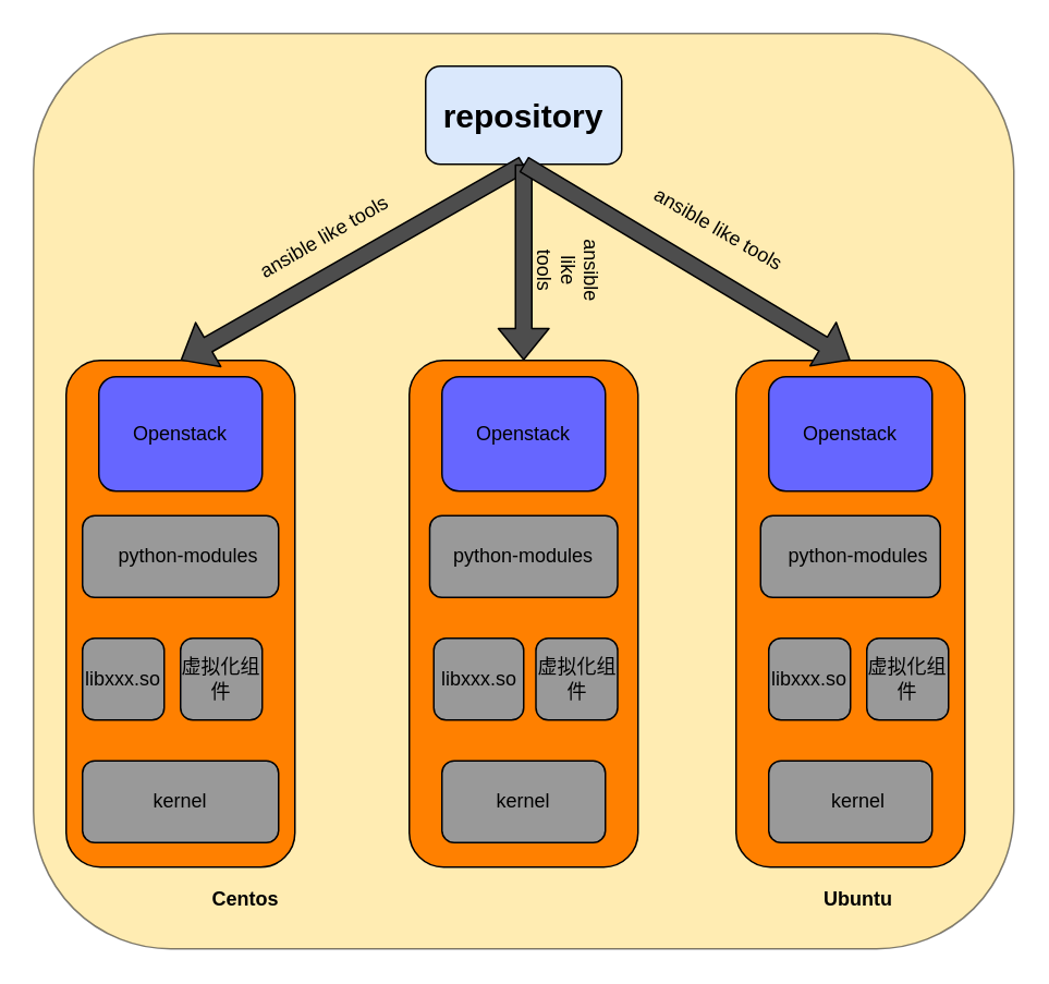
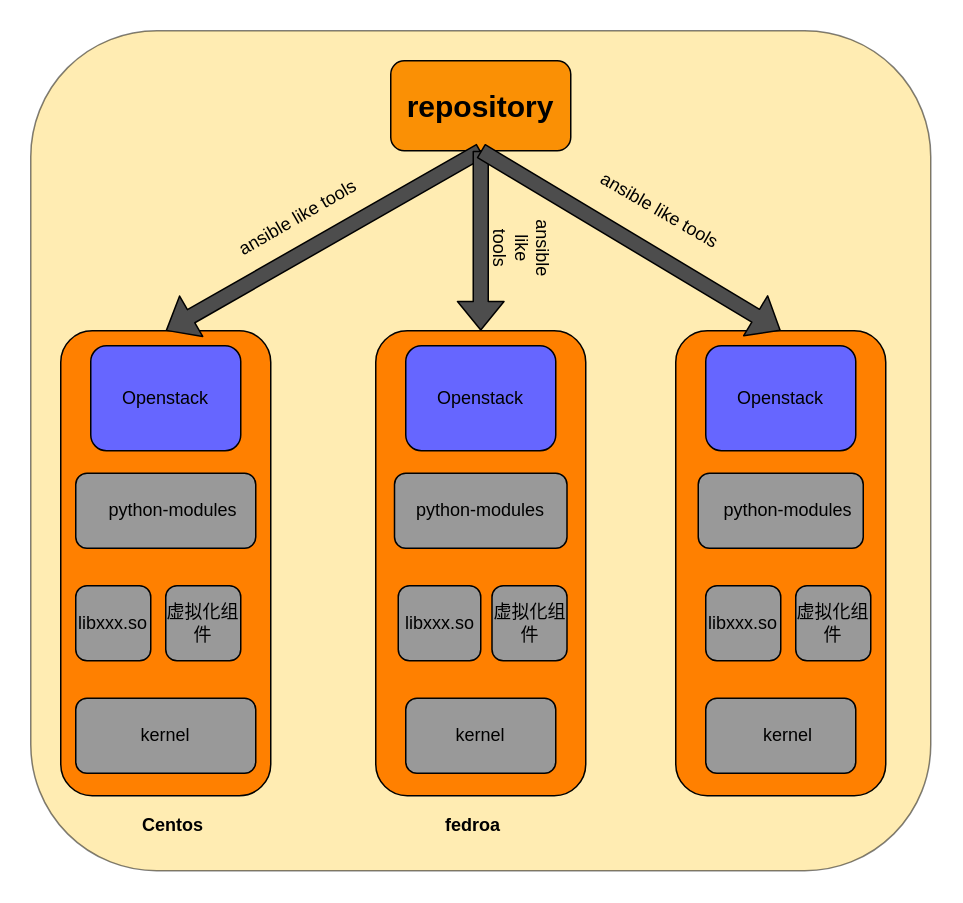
  <mxCell id="0" />
  <mxCell id="1" parent="0" />
  <mxCell id="2" value="" style="rounded=1;whiteSpace=wrap;html=1;opacity=50;fillColor=#FFD966;" parent="1" vertex="1"><mxGeometry x="20" y="20" width="600" height="560" as="geometry" /></mxCell>
- <mxCell id="3" value="&lt;b&gt;&lt;font style=&quot;font-size: 20px&quot;&gt;repository&lt;/font&gt;&lt;/b&gt;" style="rounded=1;whiteSpace=wrap;html=1;fillColor=#dae8fc;" parent="1" vertex="1"><mxGeometry x="260" y="40" width="120" height="60" as="geometry" /></mxCell>
+ <mxCell id="3" value="&lt;b&gt;&lt;font style=&quot;font-size: 20px&quot;&gt;repository&lt;/font&gt;&lt;/b&gt;" style="rounded=1;whiteSpace=wrap;html=1;fillColor=#FA9005;" parent="1" vertex="1"><mxGeometry x="260" y="40" width="120" height="60" as="geometry" /></mxCell>
  <mxCell id="4" value="" style="rounded=1;whiteSpace=wrap;html=1;fillColor=#FF8000;" parent="1" vertex="1"><mxGeometry x="40" y="220" width="140" height="310" as="geometry" /></mxCell>
  <mxCell id="5" value="" style="rounded=1;whiteSpace=wrap;html=1;fillColor=#FF8000;" parent="1" vertex="1"><mxGeometry x="250" y="220" width="140" height="310" as="geometry" /></mxCell>
  <mxCell id="6" value="" style="rounded=1;whiteSpace=wrap;html=1;fillColor=#FF8000;" parent="1" vertex="1"><mxGeometry x="450" y="220" width="140" height="310" as="geometry" /></mxCell>
  <mxCell id="7" value="" style="rounded=1;whiteSpace=wrap;html=1;fillColor=#999999;" parent="1" vertex="1"><mxGeometry x="50" y="315" width="120" height="50" as="geometry" /></mxCell>
  <mxCell id="8" value="" style="rounded=1;whiteSpace=wrap;html=1;fillColor=#999999;" parent="1" vertex="1"><mxGeometry x="50" y="390" width="50" height="50" as="geometry" /></mxCell>
  <mxCell id="9" value="" style="rounded=1;whiteSpace=wrap;html=1;fillColor=#999999;" parent="1" vertex="1"><mxGeometry x="50" y="465" width="120" height="50" as="geometry" /></mxCell>
  <mxCell id="10" value="" style="rounded=1;whiteSpace=wrap;html=1;fillColor=#999999;" parent="1" vertex="1"><mxGeometry x="262.5" y="315" width="115" height="50" as="geometry" /></mxCell>
  <mxCell id="11" value="" style="rounded=1;whiteSpace=wrap;html=1;fillColor=#999999;" parent="1" vertex="1"><mxGeometry x="265" y="390" width="55" height="50" as="geometry" /></mxCell>
  <mxCell id="12" value="" style="rounded=1;whiteSpace=wrap;html=1;fillColor=#999999;" parent="1" vertex="1"><mxGeometry x="270" y="465" width="100" height="50" as="geometry" /></mxCell>
  <mxCell id="13" value="" style="rounded=1;whiteSpace=wrap;html=1;fillColor=#999999;" parent="1" vertex="1"><mxGeometry x="465" y="315" width="110" height="50" as="geometry" /></mxCell>
  <mxCell id="14" value="" style="rounded=1;whiteSpace=wrap;html=1;fillColor=#999999;" parent="1" vertex="1"><mxGeometry x="470" y="390" width="50" height="50" as="geometry" /></mxCell>
  <mxCell id="15" value="" style="rounded=1;whiteSpace=wrap;html=1;fillColor=#999999;" parent="1" vertex="1"><mxGeometry x="470" y="465" width="100" height="50" as="geometry" /></mxCell>
  <mxCell id="16" value="kernel" style="text;html=1;strokeColor=none;fillColor=none;align=center;verticalAlign=middle;whiteSpace=wrap;rounded=0;" parent="1" vertex="1"><mxGeometry x="90" y="480" width="40" height="20" as="geometry" /></mxCell>
  <mxCell id="17" value="kernel" style="text;html=1;strokeColor=none;fillColor=none;align=center;verticalAlign=middle;whiteSpace=wrap;rounded=0;" parent="1" vertex="1"><mxGeometry x="300" y="480" width="40" height="20" as="geometry" /></mxCell>
  <mxCell id="18" value="kernel" style="text;html=1;strokeColor=none;fillColor=none;align=center;verticalAlign=middle;whiteSpace=wrap;rounded=0;" parent="1" vertex="1"><mxGeometry x="505" y="480" width="40" height="20" as="geometry" /></mxCell>
  <mxCell id="19" value="libxxx.so" style="text;html=1;strokeColor=none;fillColor=none;align=center;verticalAlign=middle;whiteSpace=wrap;rounded=0;" parent="1" vertex="1"><mxGeometry x="55" y="405" width="40" height="20" as="geometry" /></mxCell>
  <mxCell id="20" value="&lt;font style=&quot;font-size: 12px&quot;&gt;python-modules&lt;/font&gt;" style="text;html=1;strokeColor=none;fillColor=none;align=center;verticalAlign=middle;whiteSpace=wrap;rounded=0;" parent="1" vertex="1"><mxGeometry x="70" y="330" width="90" height="20" as="geometry" /></mxCell>
  <mxCell id="21" value="python-modules" style="text;html=1;strokeColor=none;fillColor=none;align=center;verticalAlign=middle;whiteSpace=wrap;rounded=0;" parent="1" vertex="1"><mxGeometry x="275" y="330" width="90" height="20" as="geometry" /></mxCell>
  <mxCell id="22" value="python-modules" style="text;html=1;strokeColor=none;fillColor=none;align=center;verticalAlign=middle;whiteSpace=wrap;rounded=0;" parent="1" vertex="1"><mxGeometry x="480" y="330" width="90" height="20" as="geometry" /></mxCell>
  <mxCell id="23" style="edgeStyle=orthogonalEdgeStyle;rounded=0;orthogonalLoop=1;jettySize=auto;html=1;exitX=0.5;exitY=1;exitDx=0;exitDy=0;" parent="1" source="20" target="20" edge="1"><mxGeometry relative="1" as="geometry" /></mxCell>
  <mxCell id="24" value="libxxx.so" style="text;html=1;strokeColor=none;fillColor=none;align=center;verticalAlign=middle;whiteSpace=wrap;rounded=0;" parent="1" vertex="1"><mxGeometry x="272.5" y="405" width="40" height="20" as="geometry" /></mxCell>
  <mxCell id="25" value="libxxx.so" style="text;html=1;strokeColor=none;fillColor=none;align=center;verticalAlign=middle;whiteSpace=wrap;rounded=0;" parent="1" vertex="1"><mxGeometry x="475" y="405" width="40" height="20" as="geometry" /></mxCell>
- <mxCell id="26" value="&lt;b&gt;Centos&lt;/b&gt;" style="text;html=1;strokeColor=none;fillColor=none;align=center;verticalAlign=middle;whiteSpace=wrap;rounded=0;opacity=50;" parent="1" vertex="1"><mxGeometry x="115" y="540" width="70" height="20" as="geometry" /></mxCell>
- <mxCell id="28" value="&lt;b&gt;Ubuntu&lt;/b&gt;" style="text;html=1;strokeColor=none;fillColor=none;align=center;verticalAlign=middle;whiteSpace=wrap;rounded=0;opacity=50;" parent="1" vertex="1"><mxGeometry x="505" y="540" width="40" height="20" as="geometry" /></mxCell>
+ <mxCell id="26" value="&lt;b&gt;Centos&lt;/b&gt;" style="text;html=1;strokeColor=none;fillColor=none;align=center;verticalAlign=middle;whiteSpace=wrap;rounded=0;opacity=50;" parent="1" vertex="1"><mxGeometry x="80" y="540" width="70" height="20" as="geometry" /></mxCell>
+ <mxCell id="27" value="&lt;b&gt;fedroa&lt;/b&gt;" style="text;html=1;strokeColor=none;fillColor=none;align=center;verticalAlign=middle;whiteSpace=wrap;rounded=0;opacity=50;" parent="1" vertex="1"><mxGeometry x="295" y="540" width="40" height="20" as="geometry" /></mxCell>
  <mxCell id="29" value="" style="shape=flexArrow;endArrow=classic;html=1;entryX=0.5;entryY=0;entryDx=0;entryDy=0;exitX=0.5;exitY=1;exitDx=0;exitDy=0;fillColor=#4D4D4D;" parent="1" source="3" target="4" edge="1"><mxGeometry width="50" height="50" relative="1" as="geometry"><mxPoint x="160" y="140" as="sourcePoint" /><mxPoint x="210" y="90" as="targetPoint" /></mxGeometry></mxCell>
  <mxCell id="30" value="" style="shape=flexArrow;endArrow=classic;html=1;fillColor=#4D4D4D;entryX=0.5;entryY=0;entryDx=0;entryDy=0;exitX=0.5;exitY=1;exitDx=0;exitDy=0;" parent="1" source="3" target="5" edge="1"><mxGeometry width="50" height="50" relative="1" as="geometry"><mxPoint x="340" y="190" as="sourcePoint" /><mxPoint x="390" y="140" as="targetPoint" /></mxGeometry></mxCell>
  <mxCell id="31" value="" style="shape=flexArrow;endArrow=classic;html=1;fillColor=#4D4D4D;entryX=0.5;entryY=0;entryDx=0;entryDy=0;" parent="1" target="6" edge="1"><mxGeometry width="50" height="50" relative="1" as="geometry"><mxPoint x="320" y="100" as="sourcePoint" /><mxPoint x="530" y="80" as="targetPoint" /></mxGeometry></mxCell>
  <mxCell id="32" value="Openstack" style="rounded=1;whiteSpace=wrap;html=1;fillColor=#6666FF;" parent="1" vertex="1"><mxGeometry x="60" y="230" width="100" height="70" as="geometry" /></mxCell>
  <mxCell id="33" value="Openstack" style="rounded=1;whiteSpace=wrap;html=1;fillColor=#6666FF;" parent="1" vertex="1"><mxGeometry x="470" y="230" width="100" height="70" as="geometry" /></mxCell>
  <mxCell id="34" value="Openstack" style="rounded=1;whiteSpace=wrap;html=1;fillColor=#6666FF;" parent="1" vertex="1"><mxGeometry x="270" y="230" width="100" height="70" as="geometry" /></mxCell>
  <mxCell id="35" value="ansible like tools" style="text;html=1;strokeColor=none;fillColor=none;align=center;verticalAlign=middle;whiteSpace=wrap;rounded=0;rotation=-30;" parent="1" vertex="1"><mxGeometry x="148.75" y="135.34" width="98.66" height="20" as="geometry" /></mxCell>
  <mxCell id="36" value="ansible like tools" style="text;html=1;strokeColor=none;fillColor=none;align=center;verticalAlign=middle;whiteSpace=wrap;rounded=0;rotation=30;" parent="1" vertex="1"><mxGeometry x="390" y="130" width="98.66" height="20" as="geometry" /></mxCell>
  <mxCell id="37" value="ansible like tools" style="text;html=1;strokeColor=none;fillColor=none;align=center;verticalAlign=middle;whiteSpace=wrap;rounded=0;rotation=90;" parent="1" vertex="1"><mxGeometry x="324.33" y="155.34" width="45.67" height="20" as="geometry" /></mxCell>
  <mxCell id="38" value="虚拟化组件" style="rounded=1;whiteSpace=wrap;html=1;fillColor=#999999;" vertex="1" parent="1"><mxGeometry x="110" y="390" width="50" height="50" as="geometry" /></mxCell>
  <mxCell id="39" value="虚拟化组件" style="rounded=1;whiteSpace=wrap;html=1;fillColor=#999999;" vertex="1" parent="1"><mxGeometry x="327.5" y="390" width="50" height="50" as="geometry" /></mxCell>
  <mxCell id="40" value="虚拟化组件" style="rounded=1;whiteSpace=wrap;html=1;fillColor=#999999;" vertex="1" parent="1"><mxGeometry x="530" y="390" width="50" height="50" as="geometry" /></mxCell>
